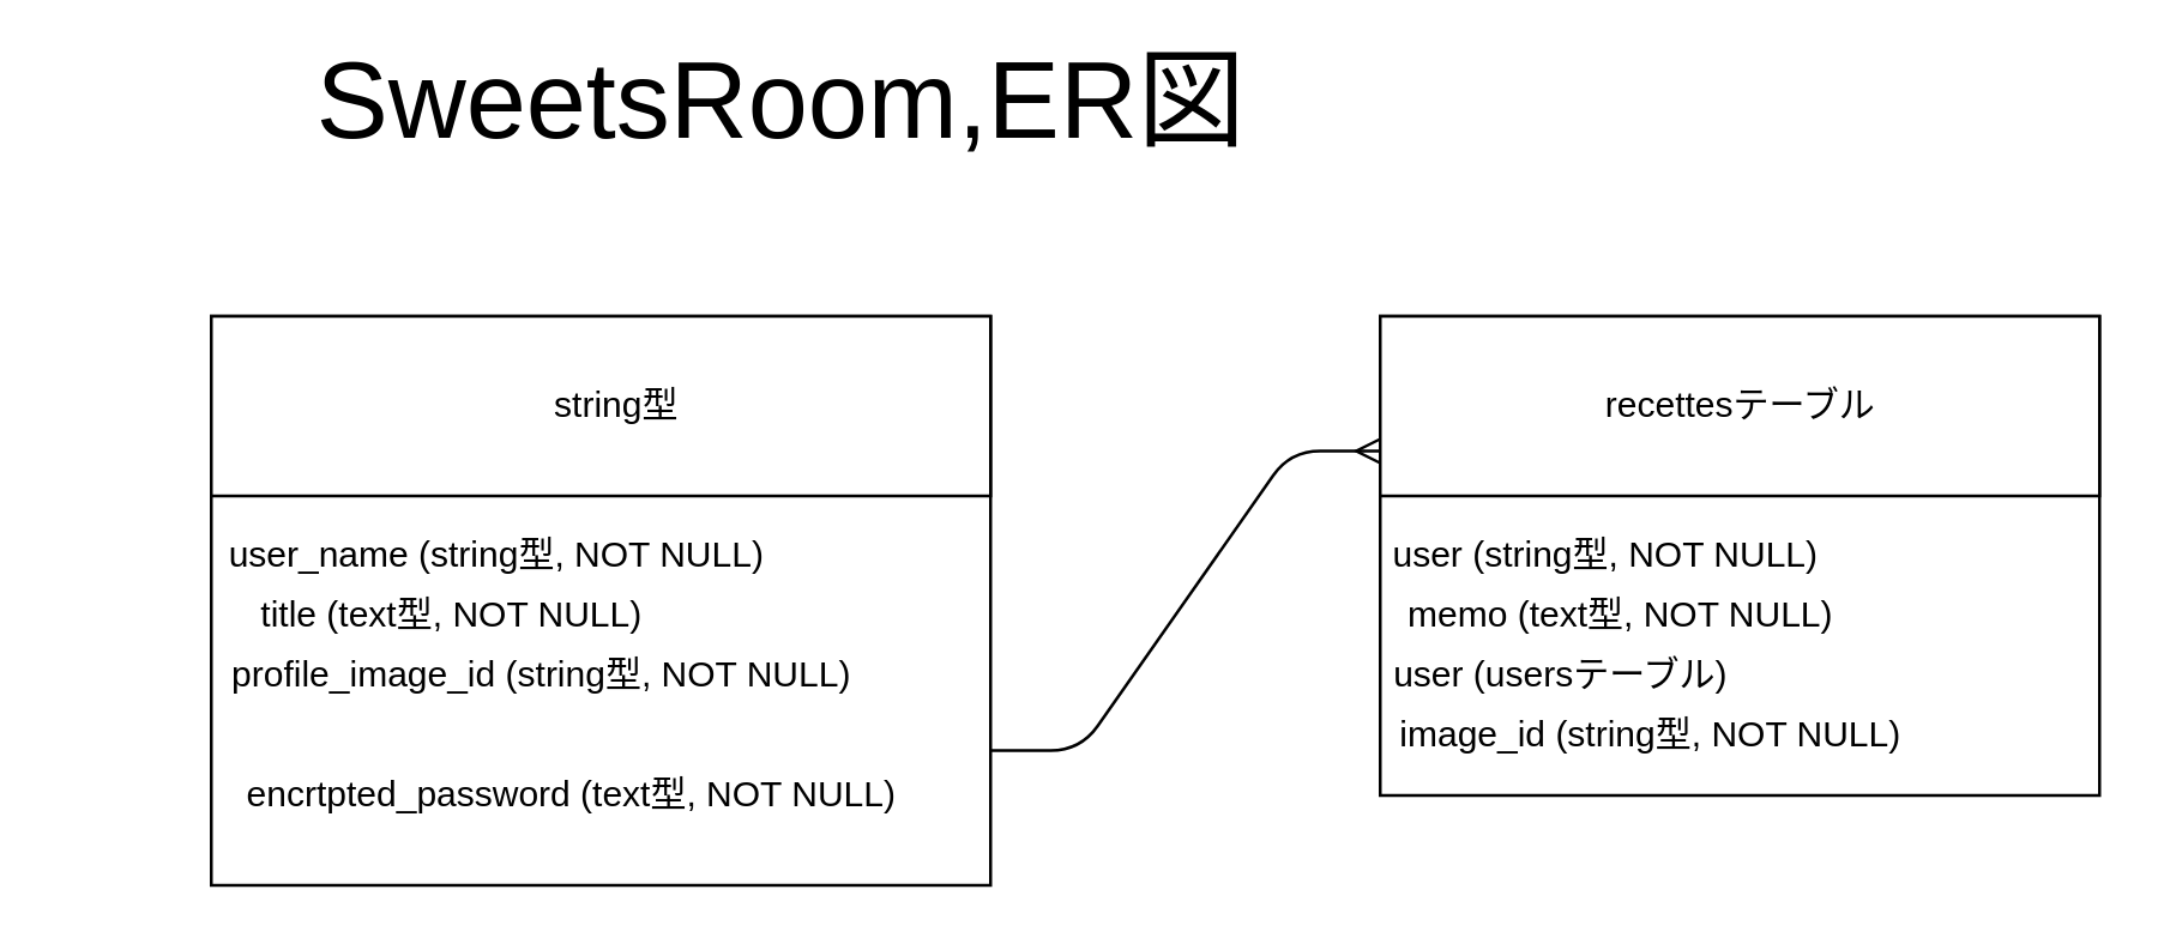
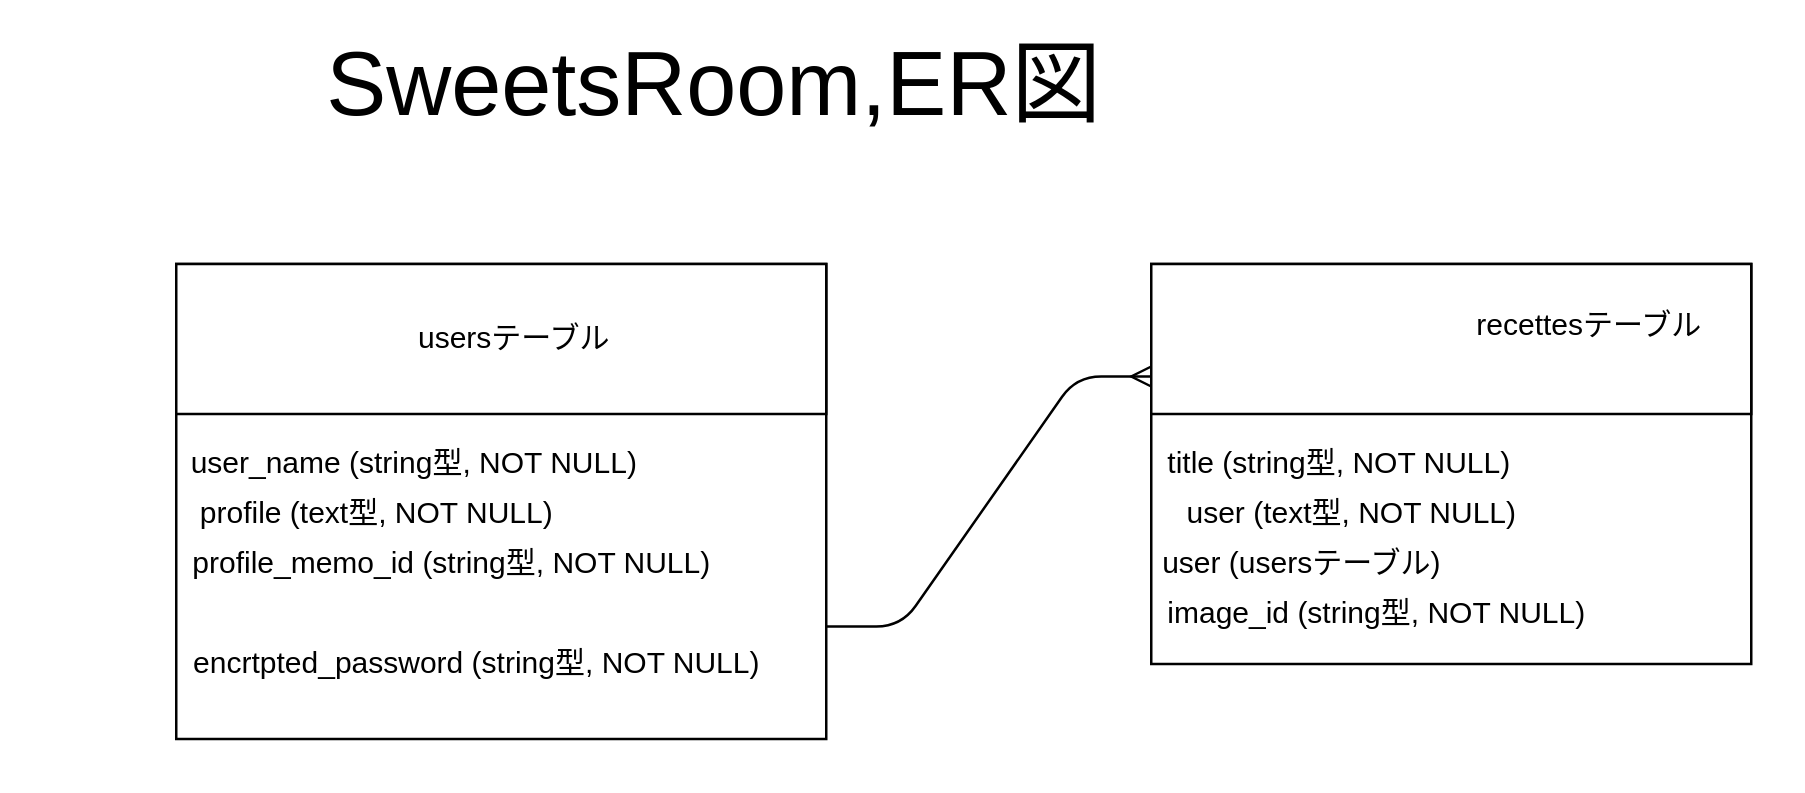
  <mxCell id="0" />
  <mxCell id="1" parent="0" />
- <mxCell id="2" value="&lt;font&gt;&lt;font style=&quot;font-size: 36px&quot;&gt;SweetsRoom,ER図&lt;br&gt;&lt;/font&gt;&lt;br&gt;&lt;/font&gt;" style="text;html=1;align=center;verticalAlign=middle;resizable=0;points=[];autosize=1;" parent="1" vertex="1"><mxGeometry x="95" y="20" width="330" height="40" as="geometry" /></mxCell>
+ <mxCell id="2" value="&lt;font&gt;&lt;font style=&quot;font-size: 36px&quot;&gt;SweetsRoom,ER図&lt;br&gt;&lt;/font&gt;&lt;br&gt;&lt;/font&gt;" style="text;html=1;align=center;verticalAlign=middle;resizable=0;points=[];autosize=1;" parent="1" vertex="1"><mxGeometry x="120" y="20" width="330" height="40" as="geometry" /></mxCell>
  <mxCell id="3" value="" style="whiteSpace=wrap;html=1;" parent="1" vertex="1"><mxGeometry x="70" y="105" width="260" height="190" as="geometry" /></mxCell>
  <mxCell id="4" value="" style="whiteSpace=wrap;html=1;" parent="1" vertex="1"><mxGeometry x="70" y="105" width="260" height="60" as="geometry" /></mxCell>
- <mxCell id="5" value="string型" style="text;html=1;align=center;verticalAlign=middle;resizable=0;points=[];autosize=1;" parent="1" vertex="1"><mxGeometry x="160" y="125" width="90" height="20" as="geometry" /></mxCell>
+ <mxCell id="5" value="usersテーブル" style="text;html=1;align=center;verticalAlign=middle;resizable=0;points=[];autosize=1;" parent="1" vertex="1"><mxGeometry x="160" y="125" width="90" height="20" as="geometry" /></mxCell>
  <mxCell id="6" value="user_name (string型, NOT NULL)" style="text;html=1;align=center;verticalAlign=middle;resizable=0;points=[];autosize=1;" parent="1" vertex="1"><mxGeometry x="70" y="175" width="190" height="20" as="geometry" /></mxCell>
- <mxCell id="7" value="title (text型, NOT NULL)" style="text;html=1;align=center;verticalAlign=middle;resizable=0;points=[];autosize=1;" parent="1" vertex="1"><mxGeometry x="70" y="195" width="160" height="20" as="geometry" /></mxCell>
- <mxCell id="8" value="profile_image_id (string型, NOT NULL)" style="text;html=1;align=center;verticalAlign=middle;resizable=0;points=[];autosize=1;" parent="1" vertex="1"><mxGeometry x="70" y="215" width="220" height="20" as="geometry" /></mxCell>
- <mxCell id="9" value="&amp;nbsp; &amp;nbsp; &amp;nbsp; &amp;nbsp; &amp;nbsp; &amp;nbsp; &amp;nbsp; &amp;nbsp;encrtpted_password (text型, NOT NULL)" style="text;html=1;align=center;verticalAlign=middle;resizable=0;points=[];autosize=1;" parent="1" vertex="1"><mxGeometry x="20" y="255" width="290" height="20" as="geometry" /></mxCell>
+ <mxCell id="7" value="profile (text型, NOT NULL)" style="text;html=1;align=center;verticalAlign=middle;resizable=0;points=[];autosize=1;" parent="1" vertex="1"><mxGeometry x="70" y="195" width="160" height="20" as="geometry" /></mxCell>
+ <mxCell id="8" value="profile_memo_id (string型, NOT NULL)" style="text;html=1;align=center;verticalAlign=middle;resizable=0;points=[];autosize=1;" parent="1" vertex="1"><mxGeometry x="70" y="215" width="220" height="20" as="geometry" /></mxCell>
+ <mxCell id="9" value="&amp;nbsp; &amp;nbsp; &amp;nbsp; &amp;nbsp; &amp;nbsp; &amp;nbsp; &amp;nbsp; &amp;nbsp;encrtpted_password (string型, NOT NULL)" style="text;html=1;align=center;verticalAlign=middle;resizable=0;points=[];autosize=1;" parent="1" vertex="1"><mxGeometry x="20" y="255" width="290" height="20" as="geometry" /></mxCell>
  <mxCell id="10" value="" style="whiteSpace=wrap;html=1;" parent="1" vertex="1"><mxGeometry x="460" y="105" width="240" height="160" as="geometry" /></mxCell>
  <mxCell id="11" value="" style="whiteSpace=wrap;html=1;" parent="1" vertex="1"><mxGeometry x="460" y="105" width="240" height="60" as="geometry" /></mxCell>
- <mxCell id="12" value="recettesテーブル" style="text;html=1;align=center;verticalAlign=middle;resizable=0;points=[];autosize=1;" parent="1" vertex="1"><mxGeometry x="530" y="125" width="100" height="20" as="geometry" /></mxCell>
- <mxCell id="13" value="user (string型, NOT NULL)" style="text;html=1;align=center;verticalAlign=middle;resizable=0;points=[];autosize=1;" parent="1" vertex="1"><mxGeometry x="460" y="175" width="150" height="20" as="geometry" /></mxCell>
- <mxCell id="14" value="memo (text型, NOT NULL)" style="text;html=1;align=center;verticalAlign=middle;resizable=0;points=[];autosize=1;" parent="1" vertex="1"><mxGeometry x="460" y="195" width="160" height="20" as="geometry" /></mxCell>
+ <mxCell id="12" value="recettesテーブル" style="text;html=1;align=center;verticalAlign=middle;resizable=0;points=[];autosize=1;" parent="1" vertex="1"><mxGeometry x="585" y="120" width="100" height="20" as="geometry" /></mxCell>
+ <mxCell id="13" value="title (string型, NOT NULL)" style="text;html=1;align=center;verticalAlign=middle;resizable=0;points=[];autosize=1;" parent="1" vertex="1"><mxGeometry x="460" y="175" width="150" height="20" as="geometry" /></mxCell>
+ <mxCell id="14" value="user (text型, NOT NULL)" style="text;html=1;align=center;verticalAlign=middle;resizable=0;points=[];autosize=1;" parent="1" vertex="1"><mxGeometry x="460" y="195" width="160" height="20" as="geometry" /></mxCell>
  <mxCell id="15" value="image_id (string型, NOT NULL)" style="text;html=1;align=center;verticalAlign=middle;resizable=0;points=[];autosize=1;" parent="1" vertex="1"><mxGeometry x="460" y="235" width="180" height="20" as="geometry" /></mxCell>
  <mxCell id="16" value="user (usersテーブル)" style="text;html=1;align=center;verticalAlign=middle;resizable=0;points=[];autosize=1;" parent="1" vertex="1"><mxGeometry x="460" y="215" width="120" height="20" as="geometry" /></mxCell>
  <mxCell id="17" value="" style="edgeStyle=entityRelationEdgeStyle;fontSize=12;html=1;endArrow=ERmany;entryX=0;entryY=0.75;entryDx=0;entryDy=0;" parent="1" target="11" edge="1"><mxGeometry width="100" height="100" relative="1" as="geometry"><mxPoint x="330" y="250" as="sourcePoint" /><mxPoint x="430" y="150" as="targetPoint" /></mxGeometry></mxCell>
